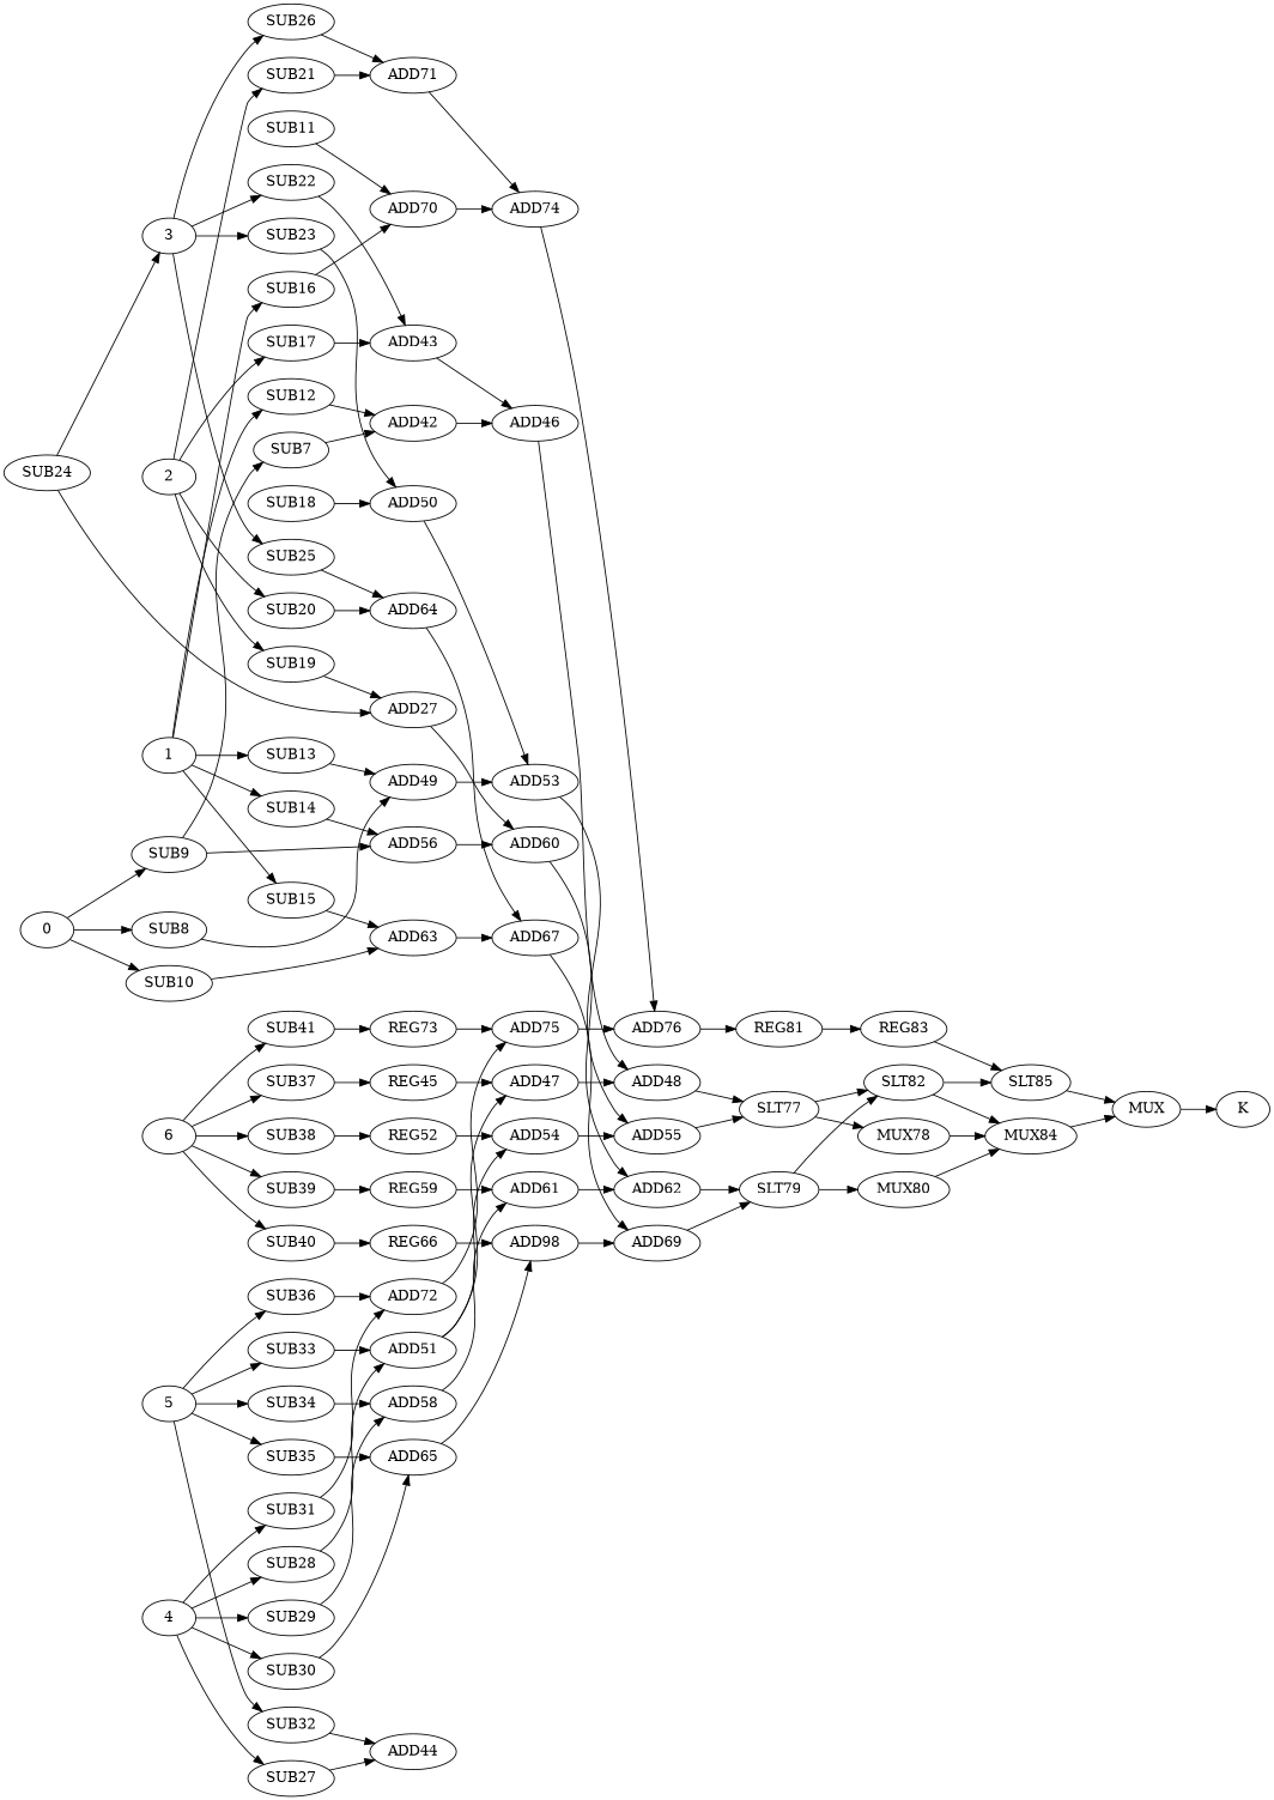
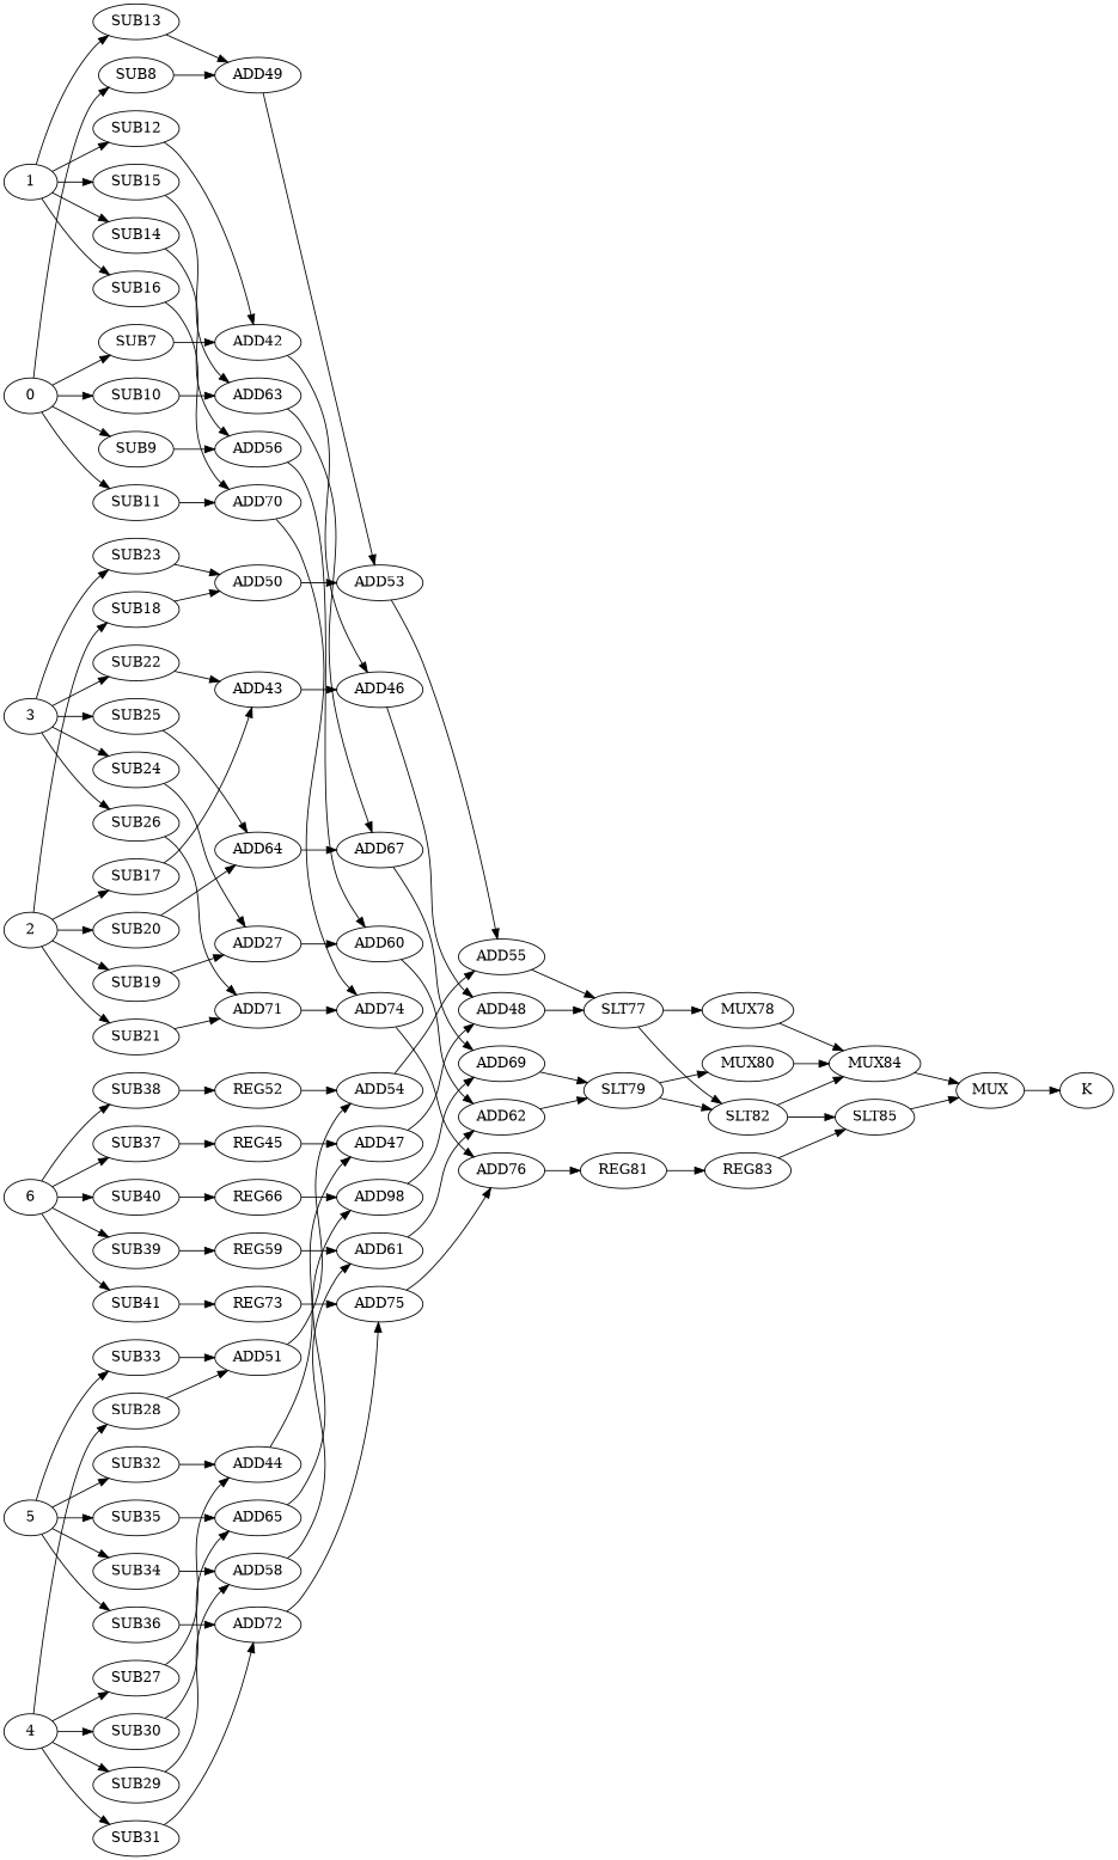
  strict digraph {
    rankdir=LR
    n1 [label=SUB7]
    n2 [label=ADD42]
    0
    n4 [label=SUB8]
    n5 [label=SUB9]
    n6 [label=SUB10]
    n7 [label=SUB11]
    n8 [label=ADD49]
    n9 [label=ADD56]
    n10 [label=ADD63]
    n11 [label=ADD70]
    n12 [label=ADD46]
    n13 [label=ADD53]
    n14 [label=ADD60]
    n15 [label=ADD67]
    n16 [label=ADD74]
    n17 [label=SUB12]
    1
    n19 [label=SUB13]
    n20 [label=SUB14]
    n21 [label=SUB15]
    n22 [label=SUB16]
    n23 [label=SUB17]
    n24 [label=ADD43]
    2
    n26 [label=SUB18]
    n27 [label=SUB19]
    n28 [label=SUB20]
    n29 [label=SUB21]
    n30 [label=ADD50]
    n31 [label=ADD27]
    n32 [label=ADD64]
    n33 [label=ADD71]
    n34 [label=SUB22]
    3
    n36 [label=SUB23]
    n37 [label=SUB24]
    n38 [label=SUB25]
    n39 [label=SUB26]
    n40 [label=SUB27]
    n41 [label=ADD44]
    4
    n43 [label=SUB28]
    n44 [label=SUB29]
    n45 [label=SUB30]
    n46 [label=SUB31]
    n47 [label=ADD51]
    n48 [label=ADD58]
    n49 [label=ADD65]
    n50 [label=ADD72]
    n51 [label=ADD47]
    n52 [label=ADD54]
    n53 [label=ADD61]
    n54 [label=ADD98]
    n55 [label=ADD75]
    n56 [label=SUB32]
    5
    n58 [label=SUB33]
    n59 [label=SUB34]
    n60 [label=SUB35]
    n61 [label=SUB36]
    n62 [label=SUB37]
    n63 [label=REG45]
    6
    n65 [label=SUB38]
    n66 [label=SUB39]
    n67 [label=SUB40]
    n68 [label=SUB41]
    n69 [label=REG52]
    n70 [label=REG59]
    n71 [label=REG66]
    n72 [label=REG73]
    n73 [label=ADD48]
    n74 [label=SLT77]
    n75 [label=MUX78]
    n76 [label=SLT82]
    n77 [label=ADD55]
    n78 [label=ADD62]
    n79 [label=SLT79]
    n80 [label=MUX80]
    n81 [label=ADD69]
    n82 [label=ADD76]
    n83 [label=REG81]
    n84 [label=REG83]
    n85 [label=MUX84]
    n86 [label=SLT85]
    n87 [label=MUX]
    n88 [label=K]
    n1 -> n2
    n2 -> n12
-   n5 -> n1
+   0 -> n1
    0 -> n4
    0 -> n5
    0 -> n6
+   0 -> n7
    n4 -> n8
    n5 -> n9
    n6 -> n10
    n7 -> n11
    n8 -> n13
    n9 -> n14
    n10 -> n15
    n11 -> n16
    n12 -> n73
    n13 -> n77
    n14 -> n78
    n15 -> n81
    n16 -> n82
    n17 -> n2
    1 -> n17
    1 -> n19
    1 -> n20
    1 -> n21
    1 -> n22
    n19 -> n8
    n20 -> n9
    n21 -> n10
    n22 -> n11
    n23 -> n24
    n24 -> n12
    2 -> n23
+   2 -> n26
    2 -> n27
    2 -> n28
    2 -> n29
    n26 -> n30
    n27 -> n31
    n28 -> n32
    n29 -> n33
    n30 -> n13
    n31 -> n14
    n32 -> n15
    n33 -> n16
    n34 -> n24
    3 -> n34
    3 -> n36
-   n37 -> 3
+   3 -> n37
    3 -> n38
    3 -> n39
    n36 -> n30
    n37 -> n31
    n38 -> n32
    n39 -> n33
    n40 -> n41
-   n47 -> n51
+   n41 -> n51
    4 -> n40
    4 -> n43
    4 -> n44
    4 -> n45
    4 -> n46
    n43 -> n47
    n44 -> n48
    n45 -> n49
    n46 -> n50
    n47 -> n52
    n48 -> n53
    n49 -> n54
    n50 -> n55
    n51 -> n73
    n52 -> n77
    n53 -> n78
    n54 -> n81
    n55 -> n82
    n56 -> n41
    5 -> n56
    5 -> n58
    5 -> n59
    5 -> n60
    5 -> n61
    n58 -> n47
    n59 -> n48
    n60 -> n49
    n61 -> n50
    n62 -> n63
    n63 -> n51
    6 -> n62
    6 -> n65
    6 -> n66
    6 -> n67
    6 -> n68
    n65 -> n69
    n66 -> n70
    n67 -> n71
    n68 -> n72
    n69 -> n52
    n70 -> n53
    n71 -> n54
    n72 -> n55
    n73 -> n74
    n74 -> n75
    n74 -> n76
    n75 -> n85
    n76 -> n85
    n76 -> n86
    n77 -> n74
    n78 -> n79
    n79 -> n76
    n79 -> n80
    n80 -> n85
    n81 -> n79
    n82 -> n83
    n83 -> n84
    n84 -> n86
    n85 -> n87
    n86 -> n87
    n87 -> n88
  }
